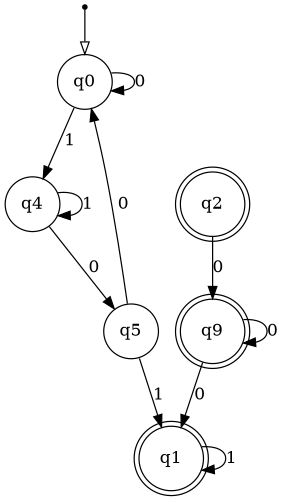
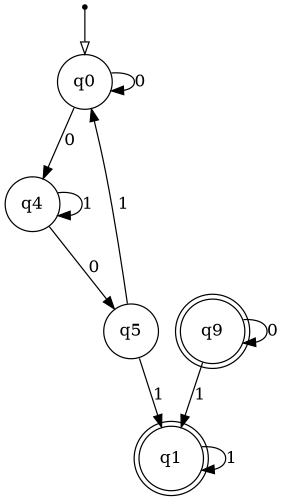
  digraph {
    node [shape=circle]
    __start [shape=point]
    q0
    q4
    q5
    q1 [shape=doublecircle]
-   q2 [shape=doublecircle]
    n7 [label=q9 shape=doublecircle]
    __start -> q0 [arrowhead=empty]
    q0 -> q0 [label=0]
-   q0 -> q4 [label=1]
+   q0 -> q4 [label=0]
    q4 -> q4 [label=1]
    q4 -> q5 [label=0]
-   q5 -> q0 [label=0]
+   q5 -> q0 [label=1]
    q5 -> q1 [label=1]
    q1 -> q1 [label=1]
-   q2 -> n7 [label=0]
-   n7 -> q1 [label=0]
+   n7 -> q1 [label=1]
    n7 -> n7 [label=0]
  }
